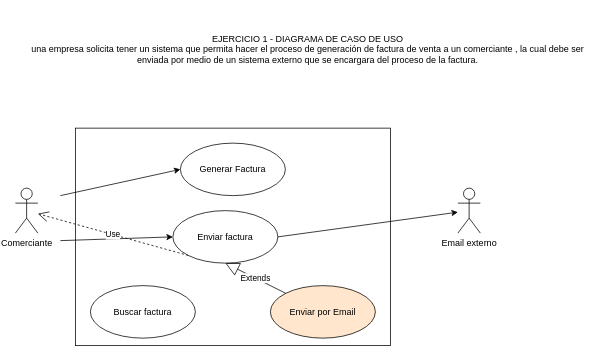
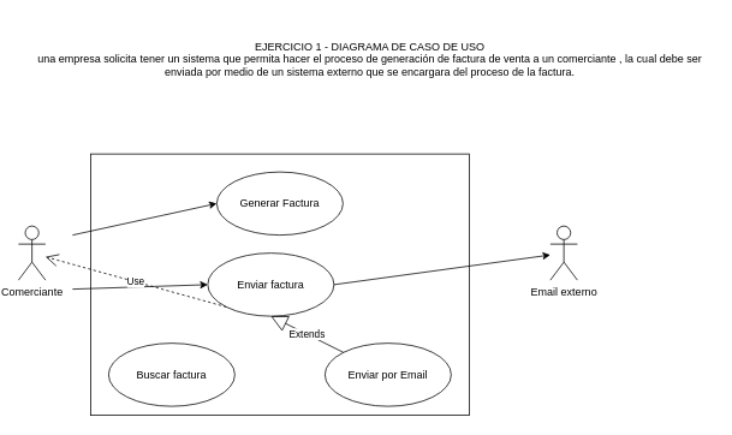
  <mxCell id="0" />
  <mxCell id="1" parent="0" />
  <mxCell id="2" value="EJERCICIO 1 - DIAGRAMA DE CASO DE USO&lt;br&gt;una empresa solicita tener un sistema que permita hacer el proceso de generación de factura de venta a un comerciante , la cual debe ser enviada por medio de un sistema externo que se encargara del proceso de la factura." style="text;html=1;strokeColor=none;fillColor=none;align=center;verticalAlign=middle;whiteSpace=wrap;rounded=0;" vertex="1" parent="1"><mxGeometry x="30" width="760" height="90" as="geometry" y="20" /></mxCell>
  <mxCell id="3" value="Comerciante&lt;br&gt;" style="shape=umlActor;verticalLabelPosition=bottom;verticalAlign=top;html=1;" vertex="1" parent="1"><mxGeometry x="20" y="250" width="30" height="60" as="geometry" /></mxCell>
  <mxCell id="4" value="" style="html=1;whiteSpace=wrap;" vertex="1" parent="1"><mxGeometry x="100" y="170" width="420" height="290" as="geometry" /></mxCell>
  <mxCell id="5" value="Email externo" style="shape=umlActor;verticalLabelPosition=bottom;verticalAlign=top;html=1;" vertex="1" parent="1"><mxGeometry x="610" y="250" width="30" height="60" as="geometry" /></mxCell>
  <mxCell id="6" value="Generar Factura" style="ellipse;whiteSpace=wrap;html=1;" vertex="1" parent="1"><mxGeometry x="240" y="190" width="140" height="70" as="geometry" /></mxCell>
  <mxCell id="7" value="" style="endArrow=classic;html=1;rounded=0;entryX=0;entryY=0.5;entryDx=0;entryDy=0;" edge="1" parent="1" target="6"><mxGeometry width="50" height="50" relative="1" as="geometry"><mxPoint x="80" y="260" as="sourcePoint" /><mxPoint x="50" y="370" as="targetPoint" /></mxGeometry></mxCell>
  <mxCell id="8" value="Enviar factura" style="ellipse;whiteSpace=wrap;html=1;" vertex="1" parent="1"><mxGeometry x="230" y="280" width="140" height="70" as="geometry" /></mxCell>
  <mxCell id="9" value="" style="endArrow=classic;html=1;rounded=0;entryX=0;entryY=0.5;entryDx=0;entryDy=0;" edge="1" parent="1" target="8"><mxGeometry width="50" height="50" relative="1" as="geometry"><mxPoint x="80" y="320" as="sourcePoint" /><mxPoint x="30" y="380" as="targetPoint" /></mxGeometry></mxCell>
  <mxCell id="10" value="" style="endArrow=classic;html=1;rounded=0;exitX=1;exitY=0.5;exitDx=0;exitDy=0;" edge="1" parent="1" source="8" target="5"><mxGeometry width="50" height="50" relative="1" as="geometry"><mxPoint x="350" y="320" as="sourcePoint" /><mxPoint x="470" y="260" as="targetPoint" /><Array as="points" /></mxGeometry></mxCell>
- <mxCell id="11" value="Enviar por Email" style="ellipse;whiteSpace=wrap;html=1;fillColor=#ffe6cc;" vertex="1" parent="1"><mxGeometry x="360" y="380" width="140" height="70" as="geometry" /></mxCell>
+ <mxCell id="11" value="Enviar por Email" style="ellipse;whiteSpace=wrap;html=1;" vertex="1" parent="1"><mxGeometry x="360" y="380" width="140" height="70" as="geometry" /></mxCell>
  <mxCell id="12" value="Extends" style="endArrow=block;endSize=16;endFill=0;html=1;rounded=0;entryX=0.5;entryY=1;entryDx=0;entryDy=0;" edge="1" parent="1" source="11" target="8"><mxGeometry width="160" relative="1" as="geometry"><mxPoint x="310" y="210" as="sourcePoint" /><mxPoint x="310" y="210" as="targetPoint" /><Array as="points" /></mxGeometry></mxCell>
  <mxCell id="13" value="Buscar factura" style="ellipse;whiteSpace=wrap;html=1;" vertex="1" parent="1"><mxGeometry x="120" y="380" width="140" height="70" as="geometry" /></mxCell>
  <mxCell id="14" value="Use" style="endArrow=open;endSize=12;dashed=1;html=1;rounded=0;exitX=0;exitY=1;exitDx=0;exitDy=0;" edge="1" parent="1" source="8" target="3"><mxGeometry width="160" relative="1" as="geometry"><mxPoint x="260" y="340" as="sourcePoint" /><mxPoint x="240" y="410" as="targetPoint" /></mxGeometry></mxCell>
